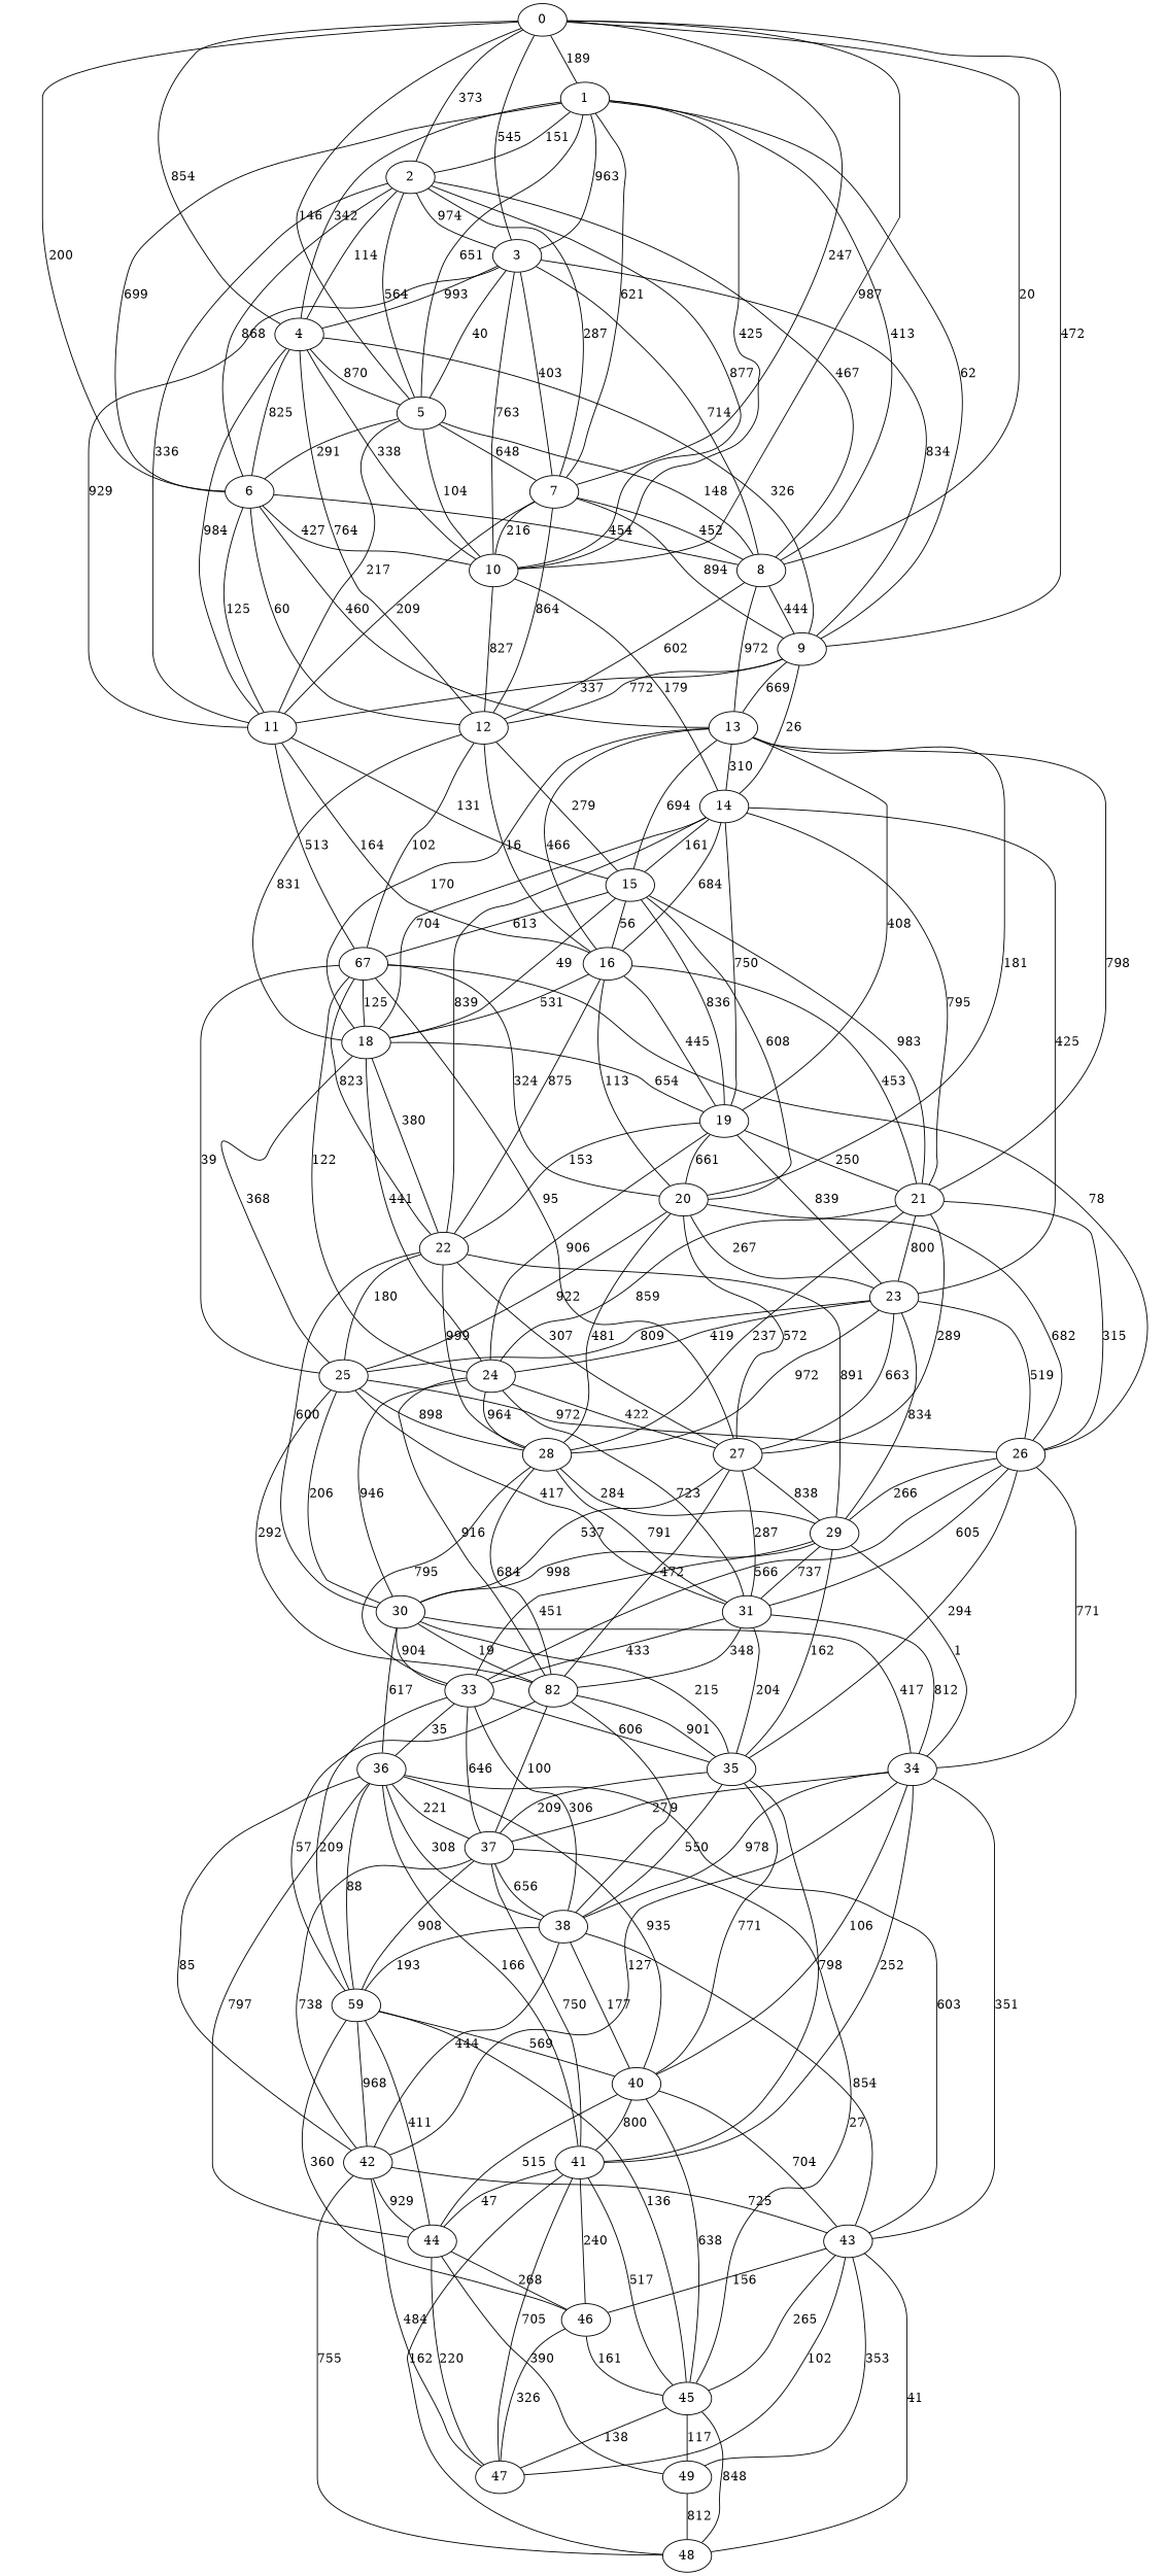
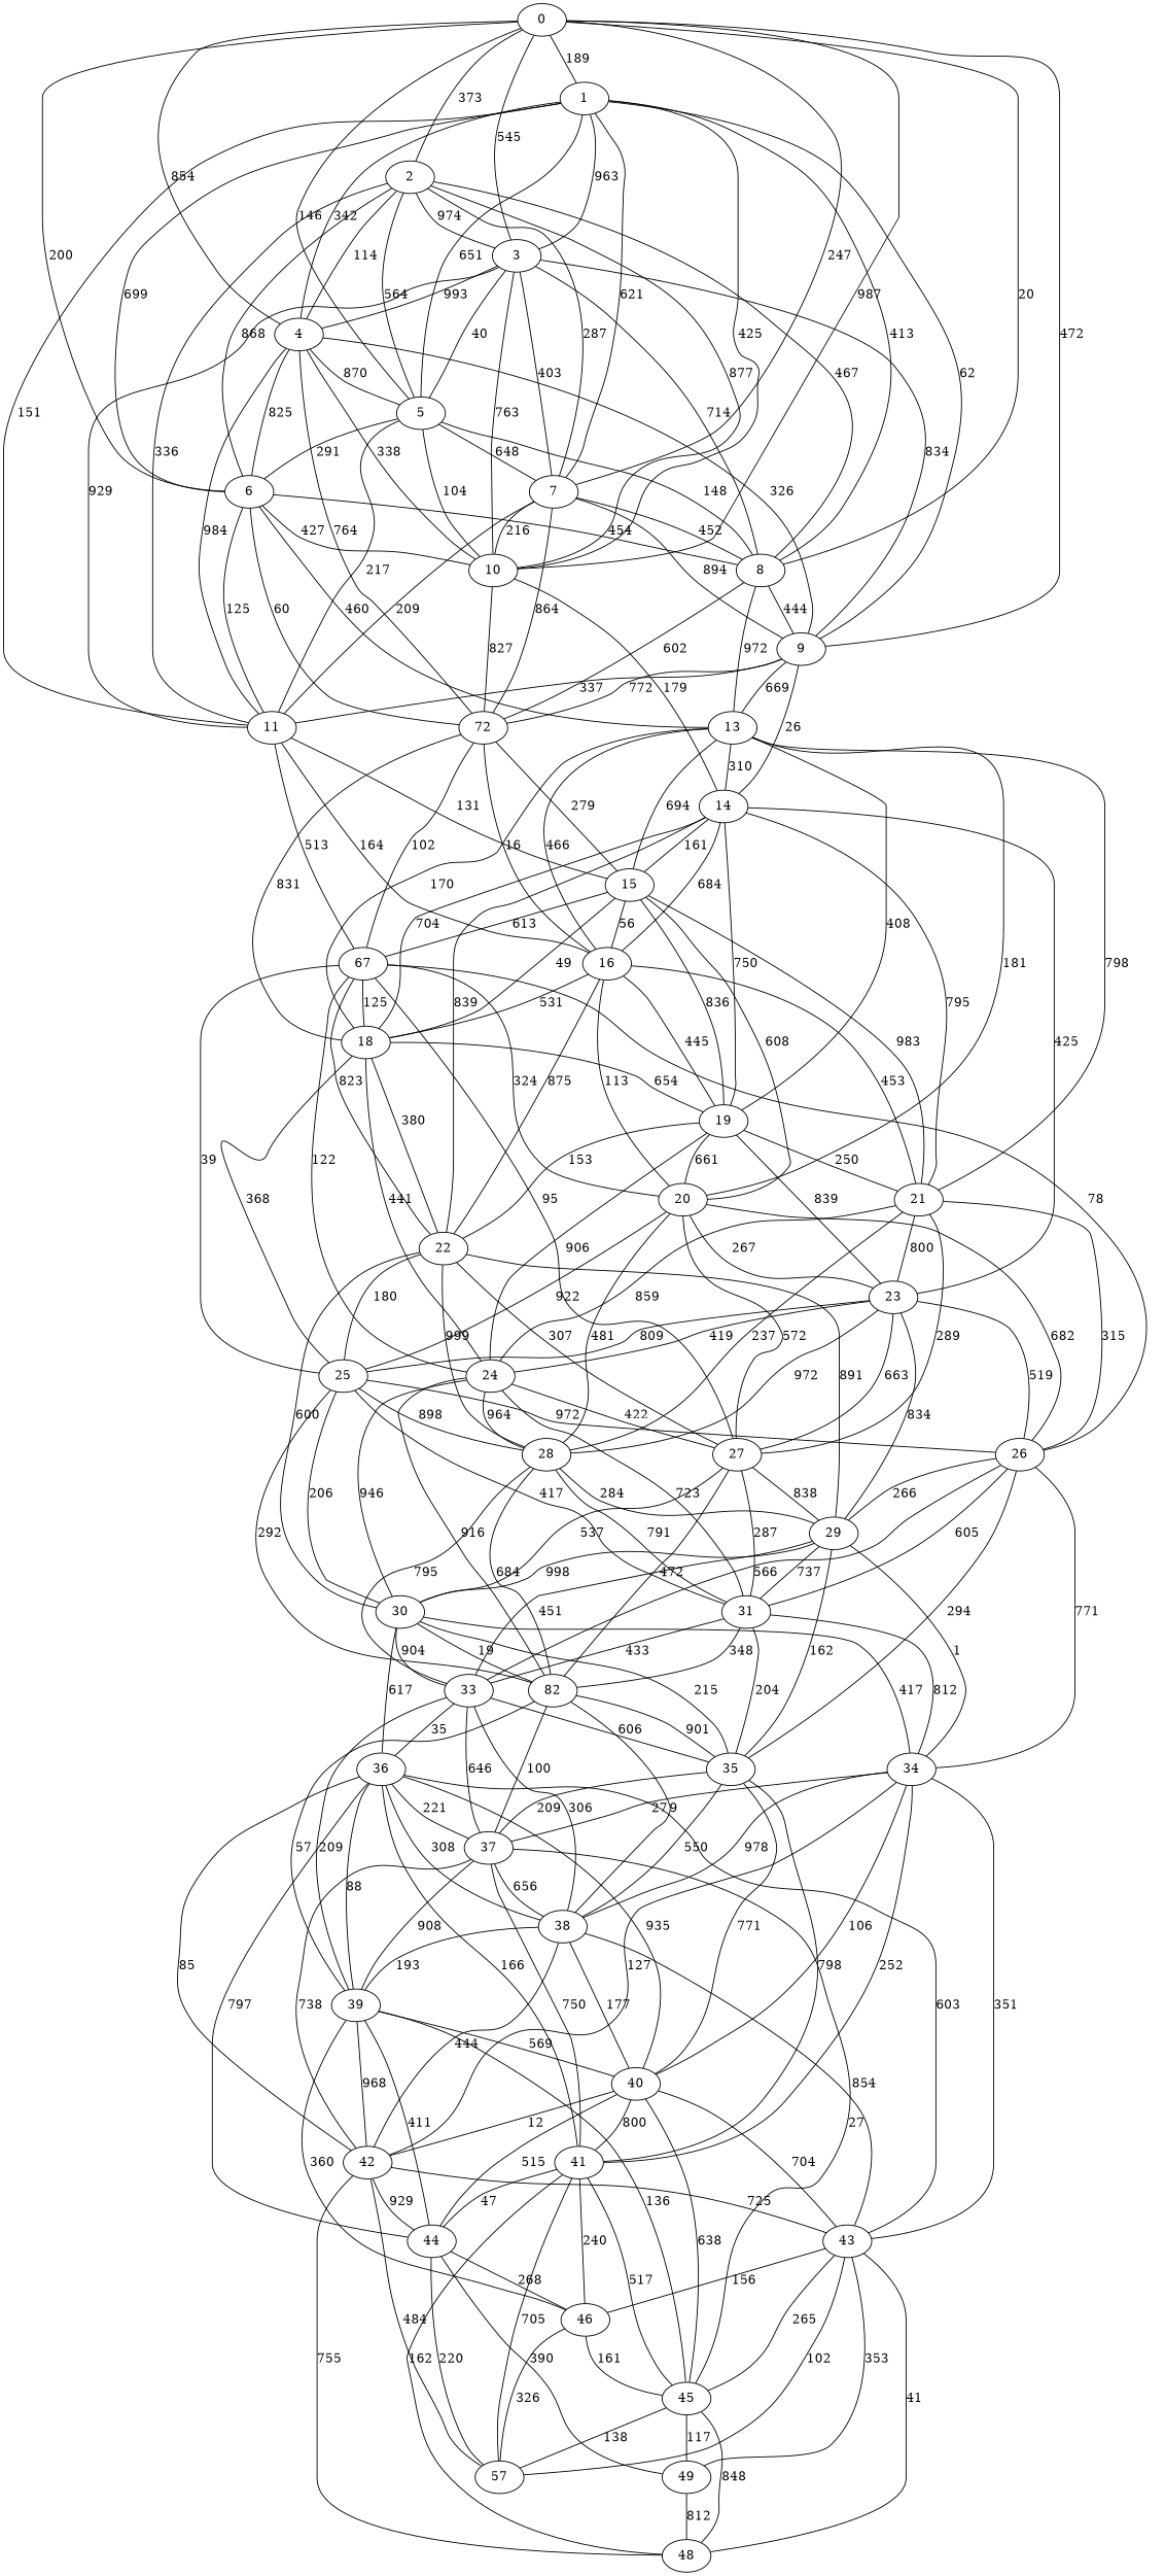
  strict graph {
    0
    1
    2
    3
    4
    5
    6
    7
    8
    9
    10
    11
-   12
+   12 [label=72]
    13
    14
    15
    16
    n18 [label=67]
    18
    19
    20
    21
    22
    23
    24
    25
    26
    27
    28
    29
    30
    31
    n33 [label=82]
    33
    34
    35
    36
    37
    38
-   39 [label=59]
+   39
    40
    41
    42
    43
    44
    45
    46
-   47
+   47 [label=57]
    48
    49
    0 -- 1 [label=189]
    0 -- 2 [label=373]
    0 -- 3 [label=545]
    0 -- 4 [label=854]
    0 -- 5 [label=146]
    0 -- 6 [label=200]
    0 -- 7 [label=247]
    0 -- 8 [label=20]
    0 -- 9 [label=472]
    0 -- 10 [label=987]
-   1 -- 2 [label=151]
+   1 -- 11 [label=151]
    1 -- 3 [label=963]
    1 -- 4 [label=342]
    1 -- 5 [label=651]
    1 -- 6 [label=699]
    1 -- 7 [label=621]
    1 -- 8 [label=413]
    1 -- 9 [label=62]
    1 -- 10 [label=425]
    2 -- 3 [label=974]
    2 -- 4 [label=114]
    2 -- 5 [label=564]
    2 -- 6 [label=868]
    2 -- 7 [label=287]
    2 -- 8 [label=467]
    2 -- 10 [label=877]
    2 -- 11 [label=336]
    3 -- 4 [label=993]
    3 -- 5 [label=40]
    3 -- 7 [label=403]
    3 -- 8 [label=714]
    3 -- 9 [label=834]
    3 -- 10 [label=763]
    3 -- 11 [label=929]
    4 -- 5 [label=870]
    4 -- 6 [label=825]
    4 -- 9 [label=326]
    4 -- 10 [label=338]
    4 -- 11 [label=984]
    4 -- 12 [label=764]
    5 -- 6 [label=291]
    5 -- 7 [label=648]
    5 -- 8 [label=148]
    5 -- 10 [label=104]
    5 -- 11 [label=217]
    6 -- 8 [label=454]
    6 -- 10 [label=427]
    6 -- 11 [label=125]
    6 -- 12 [label=60]
    6 -- 13 [label=460]
    7 -- 8 [label=452]
    7 -- 9 [label=894]
    7 -- 10 [label=216]
    7 -- 11 [label=209]
    7 -- 12 [label=864]
    8 -- 9 [label=444]
    8 -- 12 [label=602]
    8 -- 13 [label=972]
    9 -- 11 [label=337]
    9 -- 12 [label=772]
    9 -- 13 [label=669]
    9 -- 14 [label=26]
    10 -- 12 [label=827]
    10 -- 14 [label=179]
    11 -- 15 [label=131]
    11 -- 16 [label=164]
    11 -- n18 [label=513]
    12 -- 15 [label=279]
    12 -- 16 [label=16]
    12 -- n18 [label=102]
    12 -- 18 [label=831]
    13 -- 14 [label=310]
    13 -- 15 [label=694]
    13 -- 16 [label=466]
    13 -- 18 [label=170]
    13 -- 19 [label=408]
    13 -- 20 [label=181]
    13 -- 21 [label=798]
    14 -- 15 [label=161]
    14 -- 16 [label=684]
    14 -- 18 [label=704]
    14 -- 19 [label=750]
    14 -- 21 [label=795]
    14 -- 22 [label=839]
    14 -- 23 [label=425]
    15 -- 16 [label=56]
    15 -- n18 [label=613]
    15 -- 18 [label=49]
    15 -- 19 [label=836]
    15 -- 20 [label=608]
    15 -- 21 [label=983]
    16 -- 18 [label=531]
    16 -- 19 [label=445]
    16 -- 20 [label=113]
    16 -- 21 [label=453]
    16 -- 22 [label=875]
    n18 -- 18 [label=125]
    n18 -- 20 [label=324]
    n18 -- 22 [label=823]
    n18 -- 24 [label=122]
    n18 -- 25 [label=39]
    n18 -- 26 [label=78]
    n18 -- 27 [label=95]
    18 -- 19 [label=654]
    18 -- 22 [label=380]
    18 -- 24 [label=441]
    18 -- 25 [label=368]
    19 -- 20 [label=661]
    19 -- 21 [label=250]
    19 -- 22 [label=153]
    19 -- 23 [label=839]
    19 -- 24 [label=906]
    20 -- 23 [label=267]
    20 -- 25 [label=922]
    20 -- 26 [label=682]
    20 -- 27 [label=572]
    20 -- 28 [label=481]
    21 -- 23 [label=800]
    21 -- 24 [label=859]
    21 -- 26 [label=315]
    21 -- 27 [label=289]
    21 -- 28 [label=237]
    22 -- 25 [label=180]
    22 -- 27 [label=307]
    22 -- 28 [label=999]
    22 -- 29 [label=891]
    22 -- 30 [label=600]
    23 -- 24 [label=419]
    23 -- 25 [label=809]
    23 -- 26 [label=519]
    23 -- 27 [label=663]
    23 -- 28 [label=972]
    23 -- 29 [label=834]
    24 -- 27 [label=422]
    24 -- 28 [label=964]
    24 -- 30 [label=946]
    24 -- 31 [label=723]
    24 -- n33 [label=916]
    25 -- 26 [label=972]
    25 -- 28 [label=898]
    25 -- 30 [label=206]
    25 -- 31 [label=417]
    25 -- n33 [label=292]
    26 -- 29 [label=266]
    26 -- 31 [label=605]
    26 -- 33 [label=566]
    26 -- 34 [label=771]
    26 -- 35 [label=294]
    27 -- 29 [label=838]
    27 -- 30 [label=537]
    27 -- 31 [label=287]
    27 -- n33 [label=472]
    28 -- 29 [label=284]
    28 -- 31 [label=791]
    28 -- n33 [label=684]
    28 -- 33 [label=795]
    29 -- 30 [label=998]
    29 -- 31 [label=737]
    29 -- 33 [label=451]
    29 -- 34 [label=1]
    29 -- 35 [label=162]
    30 -- n33 [label=19]
    30 -- 33 [label=904]
    30 -- 34 [label=417]
    30 -- 35 [label=215]
    30 -- 36 [label=617]
    31 -- n33 [label=348]
    31 -- 33 [label=433]
    31 -- 34 [label=812]
    31 -- 35 [label=204]
    n33 -- 35 [label=901]
    n33 -- 37 [label=100]
    n33 -- 38 [label=9]
    n33 -- 39 [label=57]
    33 -- 35 [label=606]
    33 -- 36 [label=35]
    33 -- 37 [label=646]
    33 -- 38 [label=306]
    33 -- 39 [label=209]
    34 -- 37 [label=27]
    34 -- 38 [label=978]
    34 -- 40 [label=106]
    34 -- 41 [label=252]
    34 -- 42 [label=127]
    34 -- 43 [label=351]
    35 -- 37 [label=209]
    35 -- 38 [label=550]
    35 -- 40 [label=771]
    35 -- 41 [label=798]
    36 -- 37 [label=221]
    36 -- 38 [label=308]
    36 -- 39 [label=88]
    36 -- 40 [label=935]
    36 -- 41 [label=166]
    36 -- 42 [label=85]
    36 -- 43 [label=603]
    36 -- 44 [label=797]
    37 -- 38 [label=656]
    37 -- 39 [label=908]
    37 -- 41 [label=750]
    37 -- 42 [label=738]
    37 -- 45 [label=27]
    38 -- 39 [label=193]
    38 -- 40 [label=177]
    38 -- 42 [label=444]
    38 -- 43 [label=854]
    39 -- 40 [label=569]
    39 -- 42 [label=968]
    39 -- 44 [label=411]
    39 -- 45 [label=136]
    39 -- 46 [label=360]
    40 -- 41 [label=800]
+   40 -- 42 [label=12]
    40 -- 43 [label=704]
    40 -- 44 [label=515]
    40 -- 45 [label=638]
    41 -- 44 [label=47]
    41 -- 45 [label=517]
    41 -- 46 [label=240]
    41 -- 47 [label=705]
    41 -- 48 [label=162]
    42 -- 43 [label=725]
    42 -- 44 [label=929]
    42 -- 47 [label=484]
    42 -- 48 [label=755]
    43 -- 45 [label=265]
    43 -- 46 [label=156]
    43 -- 47 [label=102]
    43 -- 48 [label=41]
    43 -- 49 [label=353]
    44 -- 46 [label=268]
    44 -- 49 [label=390]
    45 -- 47 [label=138]
    45 -- 48 [label=848]
    45 -- 49 [label=117]
    46 -- 45 [label=161]
    46 -- 47 [label=326]
    47 -- 44 [label=220]
    49 -- 48 [label=812]
  }
